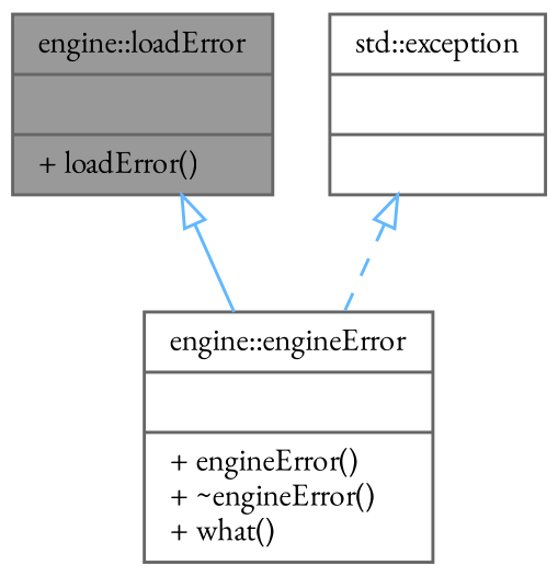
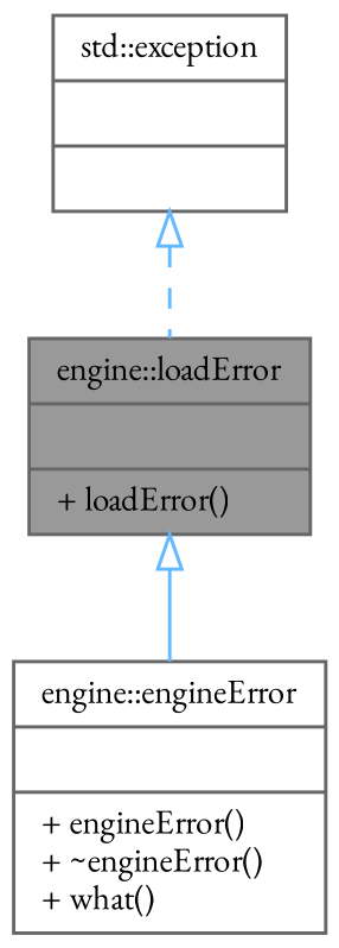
  digraph {
    fontname="EB Garamond"
    node [color=gray40 fillcolor=white fontname="EB Garamond" fontsize=10 shape=record style=filled]
    edge [arrowtail=onormal color=steelblue1 dir=back fontname="EB Garamond" fontsize=10 labelfontname=Helvetica labelfontsize=10]
    n1 [fillcolor=grey60 fontcolor=black height=0.2 label="{engine::loadError\n||+ loadError()\l}" width=0.4]
    n2 [height=0.2 label="{engine::engineError\n||+ engineError()\l+ ~engineError()\l+ what()\l}" width=0.4]
    n3 [height=0.2 label="{std::exception\n||}" width=0.4]
    n1 -> n2 [style=solid]
-   n3 -> n2 [style=dashed]
+   n3 -> n1 [style=dashed]
  }
